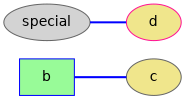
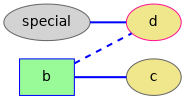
  graph {
    rankdir=LR
    node [color=gray40 fillcolor=khaki fontname=Helvetica style=filled]
    edge [arrowhead=open color=blue fontname=Helvetica style=bold]
    n1 [fillcolor=lightgrey label=special]
    d [color=deeppink]
    b [color=blue fillcolor=palegreen shape=box]
    c
    n1 -- d
+   b -- d [style="bold,dashed"]
    b -- c
  }
